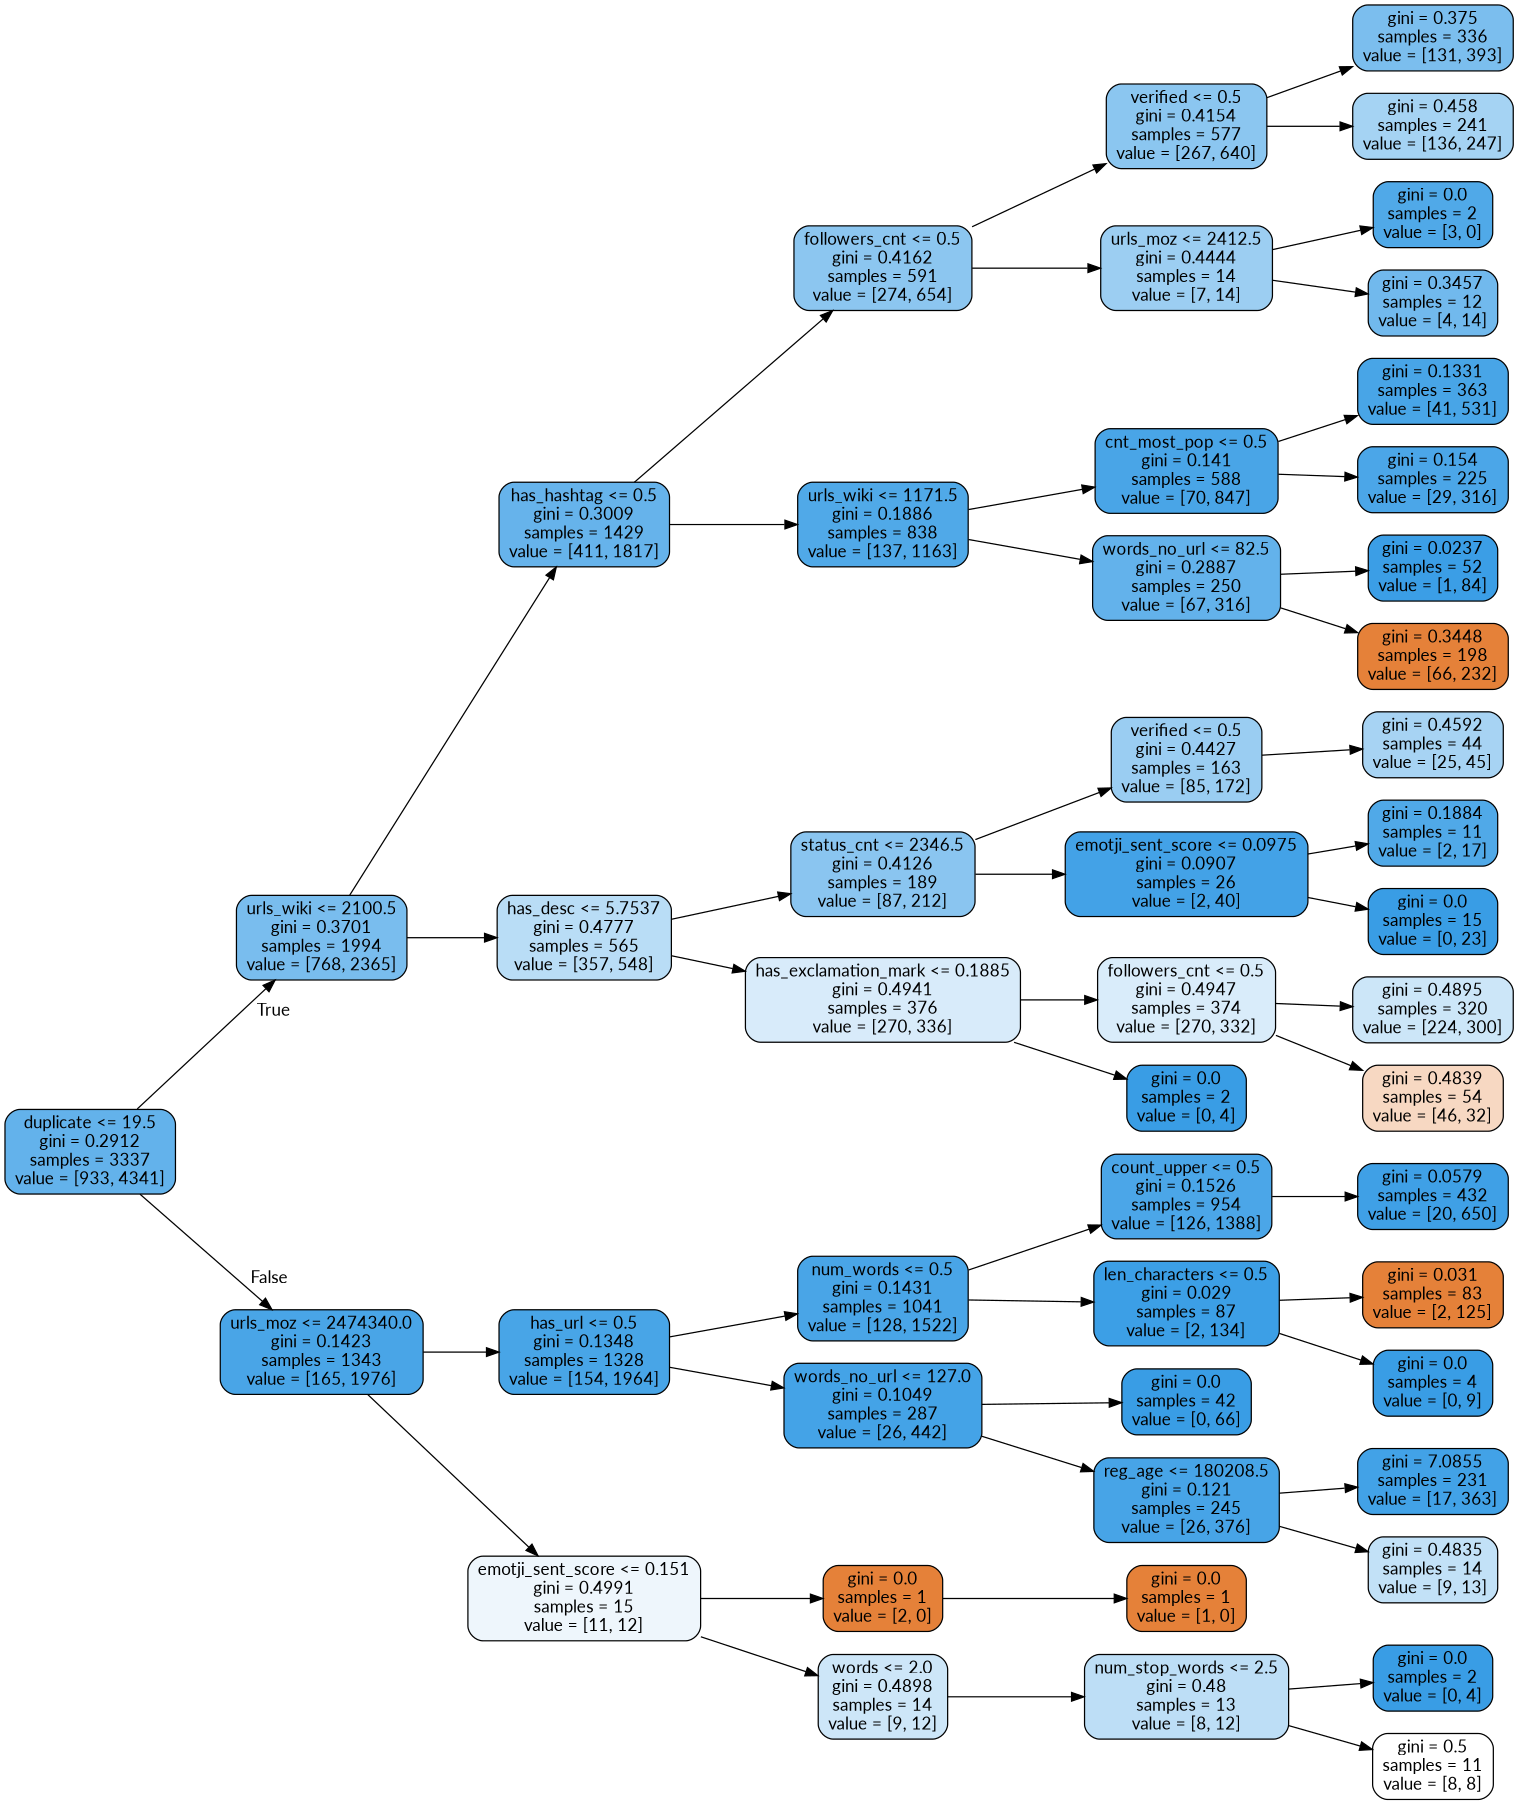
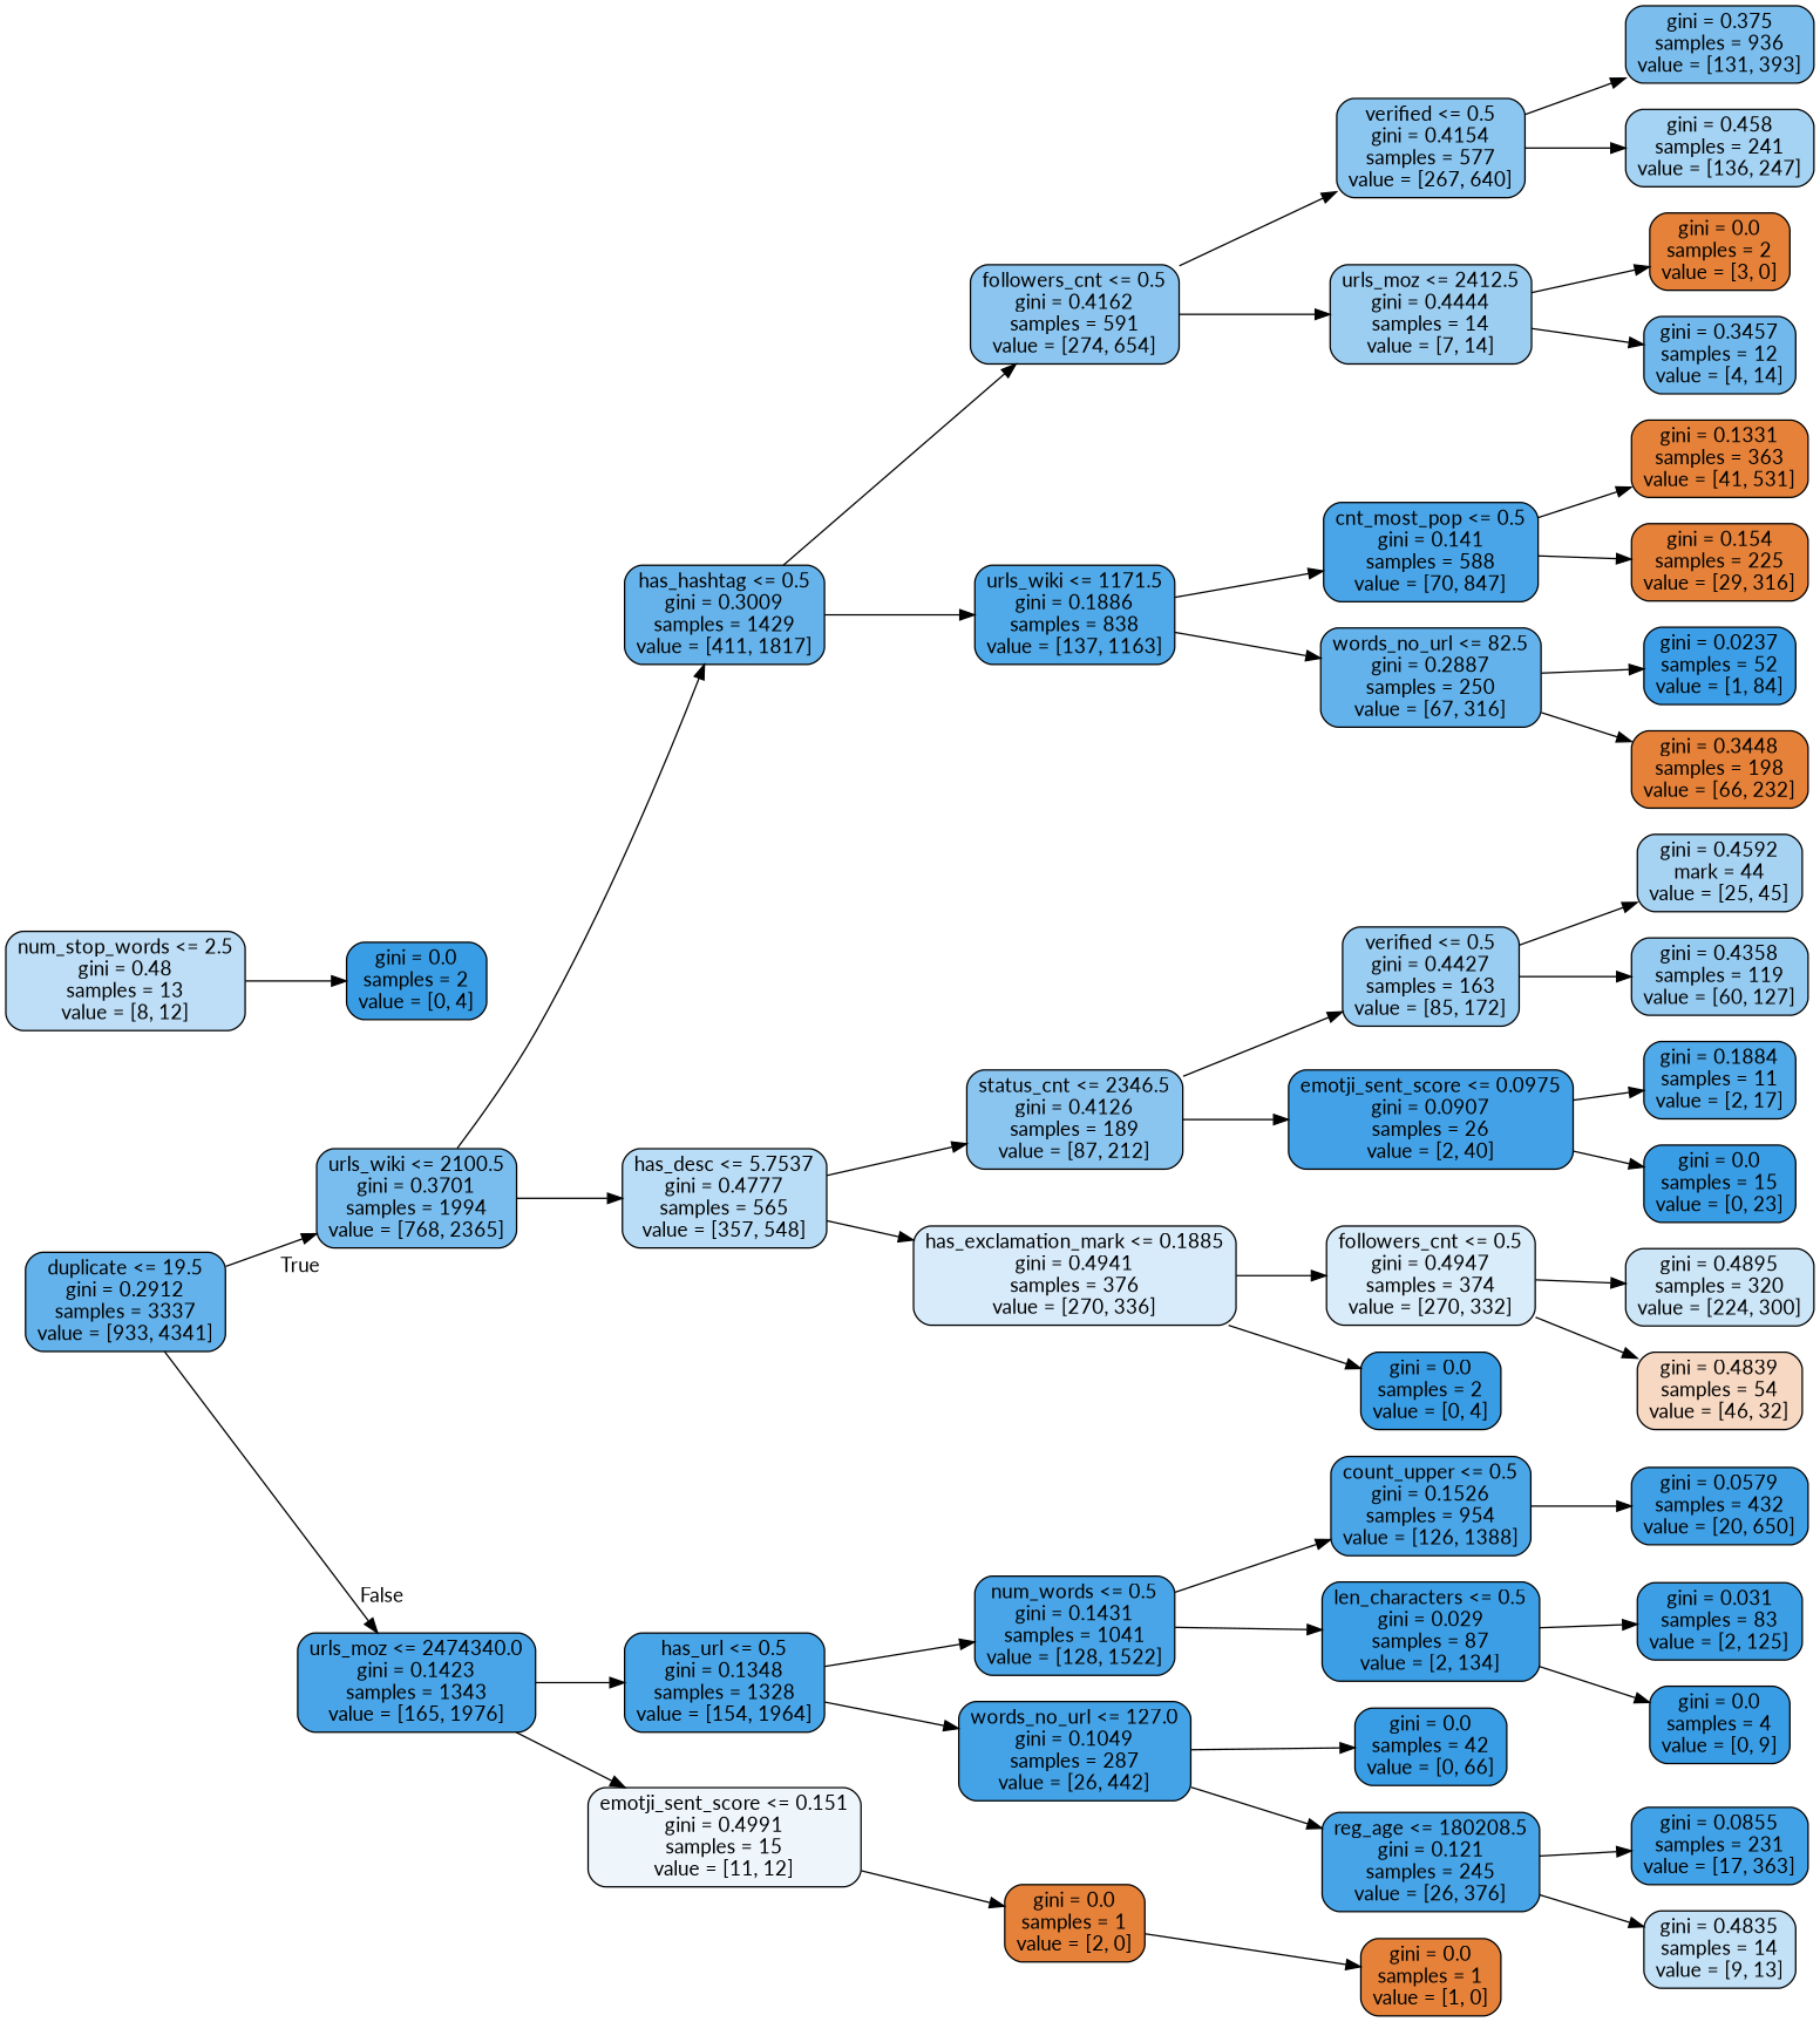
  digraph {
    fontname=Lato
    rankdir=LR
    node [color=black fillcolor="#399de5ff" fontname=Lato shape=box style="filled, rounded"]
    edge [fontname=Lato]
    n1 [fillcolor="#399de5c8" label="duplicate <= 19.5\ngini = 0.2912\nsamples = 3337\nvalue = [933, 4341]"]
    n2 [fillcolor="#399de5ac" label="urls_wiki <= 2100.5\ngini = 0.3701\nsamples = 1994\nvalue = [768, 2365]"]
    n3 [fillcolor="#399de5ea" label="urls_moz <= 2474340.0\ngini = 0.1423\nsamples = 1343\nvalue = [165, 1976]"]
    n4 [fillcolor="#399de5c5" label="has_hashtag <= 0.5\ngini = 0.3009\nsamples = 1429\nvalue = [411, 1817]"]
    n5 [fillcolor="#399de559" label="has_desc <= 5.7537\ngini = 0.4777\nsamples = 565\nvalue = [357, 548]"]
    n6 [fillcolor="#399de5eb" label="has_url <= 0.5\ngini = 0.1348\nsamples = 1328\nvalue = [154, 1964]"]
    n7 [fillcolor="#399de515" label="emotji_sent_score <= 0.151\ngini = 0.4991\nsamples = 15\nvalue = [11, 12]"]
    n8 [fillcolor="#399de594" label="followers_cnt <= 0.5\ngini = 0.4162\nsamples = 591\nvalue = [274, 654]"]
    n9 [fillcolor="#399de5e1" label="urls_wiki <= 1171.5\ngini = 0.1886\nsamples = 838\nvalue = [137, 1163]"]
    n10 [fillcolor="#399de596" label="status_cnt <= 2346.5\ngini = 0.4126\nsamples = 189\nvalue = [87, 212]"]
    n11 [fillcolor="#399de532" label="has_exclamation_mark <= 0.1885\ngini = 0.4941\nsamples = 376\nvalue = [270, 336]"]
    n12 [fillcolor="#399de595" label="verified <= 0.5\ngini = 0.4154\nsamples = 577\nvalue = [267, 640]"]
    n13 [fillcolor="#399de57f" label="urls_moz <= 2412.5\ngini = 0.4444\nsamples = 14\nvalue = [7, 14]"]
    n14 [fillcolor="#399de5ea" label="cnt_most_pop <= 0.5\ngini = 0.141\nsamples = 588\nvalue = [70, 847]"]
    n15 [fillcolor="#399de5c9" label="words_no_url <= 82.5\ngini = 0.2887\nsamples = 250\nvalue = [67, 316]"]
-   n16 [fillcolor="#399de5aa" label="gini = 0.375\nsamples = 336\nvalue = [131, 393]"]
+   n16 [fillcolor="#399de5aa" label="gini = 0.375\nsamples = 936\nvalue = [131, 393]"]
    n17 [fillcolor="#399de573" label="gini = 0.458\nsamples = 241\nvalue = [136, 247]"]
-   n18 [fillcolor="#399de5e1" label="gini = 0.0\nsamples = 2\nvalue = [3, 0]"]
+   n18 [fillcolor="#e58139ff" label="gini = 0.0\nsamples = 2\nvalue = [3, 0]"]
    n19 [fillcolor="#399de5b6" label="gini = 0.3457\nsamples = 12\nvalue = [4, 14]"]
-   n20 [fillcolor="#399de5eb" label="gini = 0.1331\nsamples = 363\nvalue = [41, 531]"]
-   n21 [fillcolor="#399de5e8" label="gini = 0.154\nsamples = 225\nvalue = [29, 316]"]
+   n20 [fillcolor="#e58139ff" label="gini = 0.1331\nsamples = 363\nvalue = [41, 531]"]
+   n21 [fillcolor="#e58139ff" label="gini = 0.154\nsamples = 225\nvalue = [29, 316]"]
    n22 [fillcolor="#399de5fc" label="gini = 0.0237\nsamples = 52\nvalue = [1, 84]"]
    n23 [fillcolor="#e58139ff" label="gini = 0.3448\nsamples = 198\nvalue = [66, 232]"]
    n24 [fillcolor="#399de581" label="verified <= 0.5\ngini = 0.4427\nsamples = 163\nvalue = [85, 172]"]
    n25 [fillcolor="#399de5f2" label="emotji_sent_score <= 0.0975\ngini = 0.0907\nsamples = 26\nvalue = [2, 40]"]
    n26 [fillcolor="#399de530" label="followers_cnt <= 0.5\ngini = 0.4947\nsamples = 374\nvalue = [270, 332]"]
    n27 [label="gini = 0.0\nsamples = 2\nvalue = [0, 4]"]
-   n28 [fillcolor="#399de571" label="gini = 0.4592\nsamples = 44\nvalue = [25, 45]"]
+   n28 [fillcolor="#399de571" label="gini = 0.4592\nmark = 44\nvalue = [25, 45]"]
+   n29 [fillcolor="#399de587" label="gini = 0.4358\nsamples = 119\nvalue = [60, 127]"]
    n30 [fillcolor="#399de5e1" label="gini = 0.1884\nsamples = 11\nvalue = [2, 17]"]
    n31 [label="gini = 0.0\nsamples = 15\nvalue = [0, 23]"]
    n32 [fillcolor="#399de541" label="gini = 0.4895\nsamples = 320\nvalue = [224, 300]"]
    n33 [fillcolor="#e581394e" label="gini = 0.4839\nsamples = 54\nvalue = [46, 32]"]
    n34 [fillcolor="#399de5ea" label="num_words <= 0.5\ngini = 0.1431\nsamples = 1041\nvalue = [128, 1522]"]
    n35 [fillcolor="#399de5f0" label="words_no_url <= 127.0\ngini = 0.1049\nsamples = 287\nvalue = [26, 442]"]
    n36 [fillcolor="#e58139ff" label="gini = 0.0\nsamples = 1\nvalue = [2, 0]"]
-   n37 [fillcolor="#399de540" label="words <= 2.0\ngini = 0.4898\nsamples = 14\nvalue = [9, 12]"]
    n38 [fillcolor="#399de5e8" label="count_upper <= 0.5\ngini = 0.1526\nsamples = 954\nvalue = [126, 1388]"]
    n39 [fillcolor="#399de5fb" label="len_characters <= 0.5\ngini = 0.029\nsamples = 87\nvalue = [2, 134]"]
    n40 [label="gini = 0.0\nsamples = 42\nvalue = [0, 66]"]
    n41 [fillcolor="#399de5ed" label="reg_age <= 180208.5\ngini = 0.121\nsamples = 245\nvalue = [26, 376]"]
    n42 [fillcolor="#399de5f7" label="gini = 0.0579\nsamples = 432\nvalue = [20, 650]"]
-   n43 [fillcolor="#e58139ff" label="gini = 0.031\nsamples = 83\nvalue = [2, 125]"]
+   n43 [fillcolor="#399de5fb" label="gini = 0.031\nsamples = 83\nvalue = [2, 125]"]
    n44 [label="gini = 0.0\nsamples = 4\nvalue = [0, 9]"]
-   n45 [fillcolor="#399de5f3" label="gini = 7.0855\nsamples = 231\nvalue = [17, 363]"]
+   n45 [fillcolor="#399de5f3" label="gini = 0.0855\nsamples = 231\nvalue = [17, 363]"]
    n46 [fillcolor="#399de54e" label="gini = 0.4835\nsamples = 14\nvalue = [9, 13]"]
    n47 [fillcolor="#e58139ff" label="gini = 0.0\nsamples = 1\nvalue = [1, 0]"]
    n48 [fillcolor="#399de555" label="num_stop_words <= 2.5\ngini = 0.48\nsamples = 13\nvalue = [8, 12]"]
    n49 [label="gini = 0.0\nsamples = 2\nvalue = [0, 4]"]
-   n50 [fillcolor="#e5813900" label="gini = 0.5\nsamples = 11\nvalue = [8, 8]"]
    n1 -> n2 [headlabel=True labelangle=45 labeldistance=2.5]
    n1 -> n3 [headlabel=False labelangle=-45 labeldistance=2.5]
    n2 -> n4
    n2 -> n5
    n3 -> n6
    n3 -> n7
    n4 -> n8
    n4 -> n9
    n5 -> n10
    n5 -> n11
    n6 -> n34
    n6 -> n35
    n7 -> n36
-   n7 -> n37
    n8 -> n12
    n8 -> n13
    n9 -> n14
    n9 -> n15
    n10 -> n24
    n10 -> n25
    n11 -> n26
    n11 -> n27
    n12 -> n16
    n12 -> n17
    n13 -> n18
    n13 -> n19
    n14 -> n20
    n14 -> n21
    n15 -> n22
    n15 -> n23
    n24 -> n28
+   n24 -> n29
    n25 -> n30
    n25 -> n31
    n26 -> n32
    n26 -> n33
    n34 -> n38
    n34 -> n39
    n35 -> n40
    n35 -> n41
    n36 -> n47
-   n37 -> n48
    n38 -> n42
    n39 -> n43
    n39 -> n44
    n41 -> n45
    n41 -> n46
    n48 -> n49
-   n48 -> n50
  }
